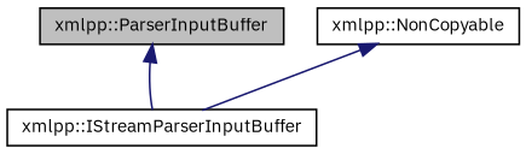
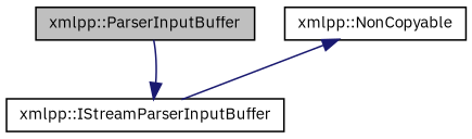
  digraph {
    fontname="IBM Plex Sans"
    node [color=black fontname="IBM Plex Sans" fontsize=10 shape=record]
    edge [color=midnightblue dir=back fontname="IBM Plex Sans" fontsize=10 labelfontname=FreeSans labelfontsize=10 style=solid]
    n1 [fillcolor=grey75 fontcolor=black height=0.2 label="xmlpp::ParserInputBuffer" style=filled width=0.4]
    n2 [height=0.2 label="xmlpp::IStreamParserInputBuffer" width=0.4]
    n3 [height=0.2 label="xmlpp::NonCopyable" width=0.4]
-   n1 -> n2
+   n2 -> n1
    n3 -> n2
  }
